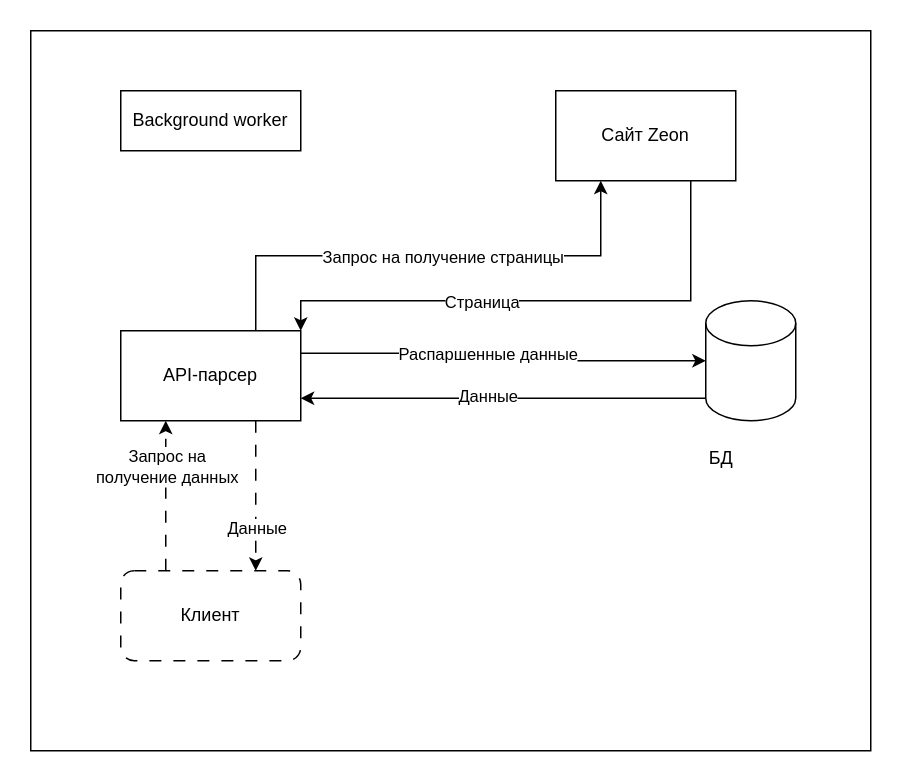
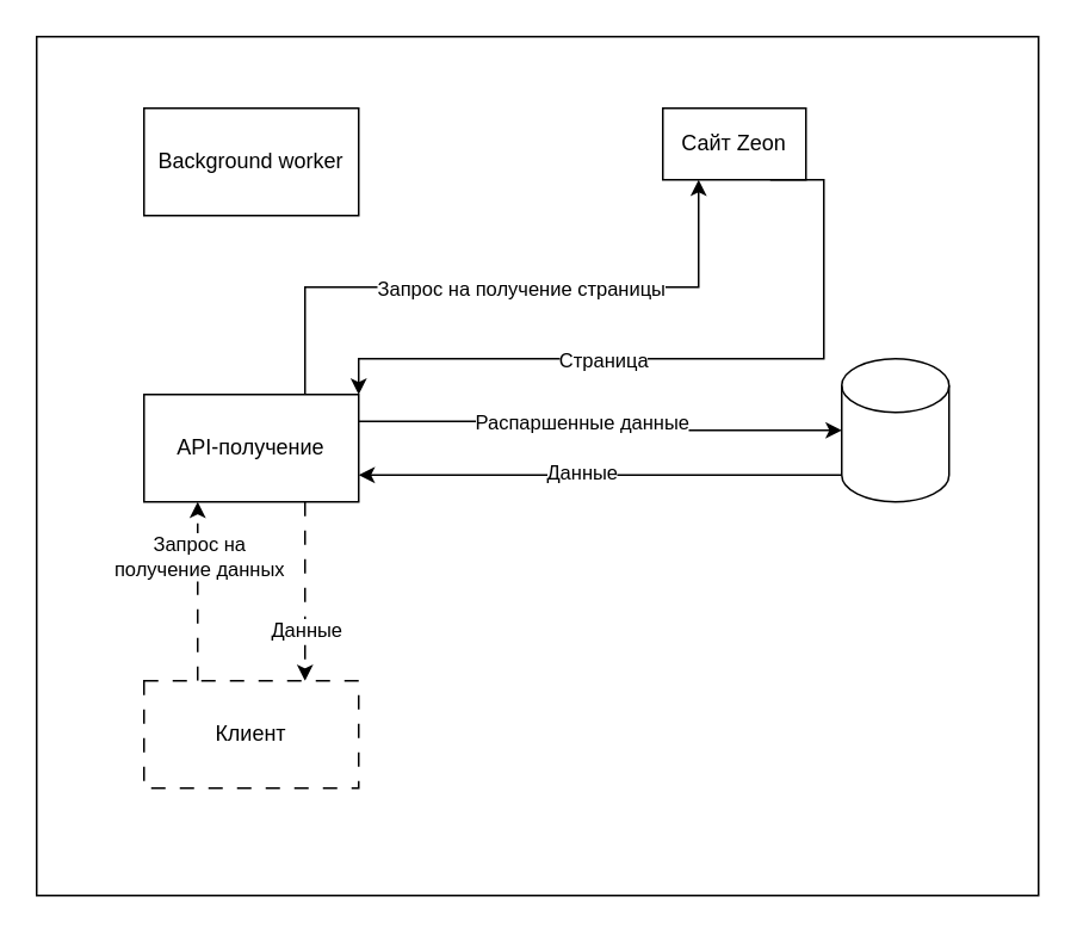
  <mxCell id="0" />
  <mxCell id="1" parent="0" />
  <mxCell id="2" value="" style="rounded=0;whiteSpace=wrap;html=1;" vertex="1" parent="1"><mxGeometry x="20" y="20" width="560" height="480" as="geometry" /></mxCell>
  <mxCell id="3" style="edgeStyle=orthogonalEdgeStyle;rounded=0;orthogonalLoop=1;jettySize=auto;html=1;exitX=0;exitY=1;exitDx=0;exitDy=-15;exitPerimeter=0;entryX=1;entryY=0.75;entryDx=0;entryDy=0;" edge="1" parent="1" source="5" target="11"><mxGeometry relative="1" as="geometry" /></mxCell>
  <mxCell id="4" value="Данные" style="edgeLabel;html=1;align=center;verticalAlign=middle;resizable=0;points=[];" vertex="1" connectable="0" parent="3"><mxGeometry x="-0.147" y="-2" relative="1" as="geometry"><mxPoint x="-31" as="offset" /></mxGeometry></mxCell>
  <mxCell id="5" value="" style="shape=cylinder3;whiteSpace=wrap;html=1;boundedLbl=1;backgroundOutline=1;size=15;" vertex="1" parent="1"><mxGeometry x="470" y="200" width="60" height="80" as="geometry" /></mxCell>
- <mxCell id="6" value="БД" style="text;html=1;align=center;verticalAlign=middle;resizable=0;points=[];autosize=1;strokeColor=none;fillColor=none;" vertex="1" parent="1"><mxGeometry x="460" y="290" width="40" height="30" as="geometry" /></mxCell>
  <mxCell id="7" style="edgeStyle=orthogonalEdgeStyle;rounded=0;orthogonalLoop=1;jettySize=auto;html=1;exitX=0.75;exitY=1;exitDx=0;exitDy=0;entryX=0.75;entryY=0;entryDx=0;entryDy=0;dashed=1;dashPattern=8 8;" edge="1" parent="1" source="11" target="15"><mxGeometry relative="1" as="geometry" /></mxCell>
  <mxCell id="8" value="Данные" style="edgeLabel;html=1;align=center;verticalAlign=middle;resizable=0;points=[];" vertex="1" connectable="0" parent="7"><mxGeometry x="0.429" relative="1" as="geometry"><mxPoint as="offset" /></mxGeometry></mxCell>
  <mxCell id="9" style="edgeStyle=orthogonalEdgeStyle;rounded=0;orthogonalLoop=1;jettySize=auto;html=1;exitX=0.75;exitY=0;exitDx=0;exitDy=0;entryX=0.25;entryY=1;entryDx=0;entryDy=0;" edge="1" parent="1" source="11" target="18"><mxGeometry relative="1" as="geometry" /></mxCell>
  <mxCell id="10" value="Запрос на получение страницы" style="edgeLabel;html=1;align=center;verticalAlign=middle;resizable=0;points=[];" vertex="1" connectable="0" parent="9"><mxGeometry x="0.127" y="4" relative="1" as="geometry"><mxPoint x="-12" y="4" as="offset" /></mxGeometry></mxCell>
- <mxCell id="11" value="API-парсер" style="rounded=0;whiteSpace=wrap;html=1;" vertex="1" parent="1"><mxGeometry x="80" y="220" width="120" height="60" as="geometry" /></mxCell>
- <mxCell id="12" value="Background worker" style="rounded=0;whiteSpace=wrap;html=1;" vertex="1" parent="1"><mxGeometry x="80" y="60" width="120" height="40" as="geometry" /></mxCell>
+ <mxCell id="11" value="API-получение" style="rounded=0;whiteSpace=wrap;html=1;" vertex="1" parent="1"><mxGeometry x="80" y="220" width="120" height="60" as="geometry" /></mxCell>
+ <mxCell id="12" value="Background worker" style="rounded=0;whiteSpace=wrap;html=1;" vertex="1" parent="1"><mxGeometry x="80" y="60" width="120" height="60" as="geometry" /></mxCell>
  <mxCell id="13" style="edgeStyle=orthogonalEdgeStyle;rounded=0;orthogonalLoop=1;jettySize=auto;html=1;exitX=0.25;exitY=0;exitDx=0;exitDy=0;entryX=0.25;entryY=1;entryDx=0;entryDy=0;dashed=1;dashPattern=8 8;" edge="1" parent="1" source="15" target="11"><mxGeometry relative="1" as="geometry" /></mxCell>
  <mxCell id="14" value="Запрос на&lt;br&gt;получение данных" style="edgeLabel;html=1;align=center;verticalAlign=middle;resizable=0;points=[];" vertex="1" connectable="0" parent="13"><mxGeometry x="0.211" relative="1" as="geometry"><mxPoint y="-9" as="offset" /></mxGeometry></mxCell>
- <mxCell id="15" value="Клиент" style="whiteSpace=wrap;html=1;dashed=1;dashPattern=8 8;rounded=1;" vertex="1" parent="1"><mxGeometry x="80" y="380" width="120" height="60" as="geometry" /></mxCell>
+ <mxCell id="15" value="Клиент" style="rounded=0;whiteSpace=wrap;html=1;dashed=1;dashPattern=8 8;" vertex="1" parent="1"><mxGeometry x="80" y="380" width="120" height="60" as="geometry" /></mxCell>
  <mxCell id="16" style="edgeStyle=orthogonalEdgeStyle;rounded=0;orthogonalLoop=1;jettySize=auto;html=1;exitX=0.75;exitY=1;exitDx=0;exitDy=0;entryX=1;entryY=0;entryDx=0;entryDy=0;" edge="1" parent="1" source="18" target="11"><mxGeometry relative="1" as="geometry"><Array as="points"><mxPoint x="460" y="200" /><mxPoint x="200" y="200" /></Array></mxGeometry></mxCell>
  <mxCell id="17" value="Страница" style="edgeLabel;html=1;align=center;verticalAlign=middle;resizable=0;points=[];" vertex="1" connectable="0" parent="16"><mxGeometry x="0.35" y="-3" relative="1" as="geometry"><mxPoint x="23" y="3" as="offset" /></mxGeometry></mxCell>
- <mxCell id="18" value="Сайт Zeon" style="rounded=0;whiteSpace=wrap;html=1;" vertex="1" parent="1"><mxGeometry x="370" y="60" width="120" height="60" as="geometry" /></mxCell>
+ <mxCell id="18" value="Сайт Zeon" style="rounded=0;whiteSpace=wrap;html=1;" vertex="1" parent="1"><mxGeometry x="370" y="60" width="80" height="40" as="geometry" /></mxCell>
  <mxCell id="19" style="edgeStyle=orthogonalEdgeStyle;rounded=0;orthogonalLoop=1;jettySize=auto;html=1;exitX=1;exitY=0.25;exitDx=0;exitDy=0;entryX=0;entryY=0.5;entryDx=0;entryDy=0;entryPerimeter=0;" edge="1" parent="1" source="11" target="5"><mxGeometry relative="1" as="geometry" /></mxCell>
  <mxCell id="20" value="Распаршенные данные" style="edgeLabel;html=1;align=center;verticalAlign=middle;resizable=0;points=[];" vertex="1" connectable="0" parent="19"><mxGeometry x="-0.208" relative="1" as="geometry"><mxPoint x="15" as="offset" /></mxGeometry></mxCell>
